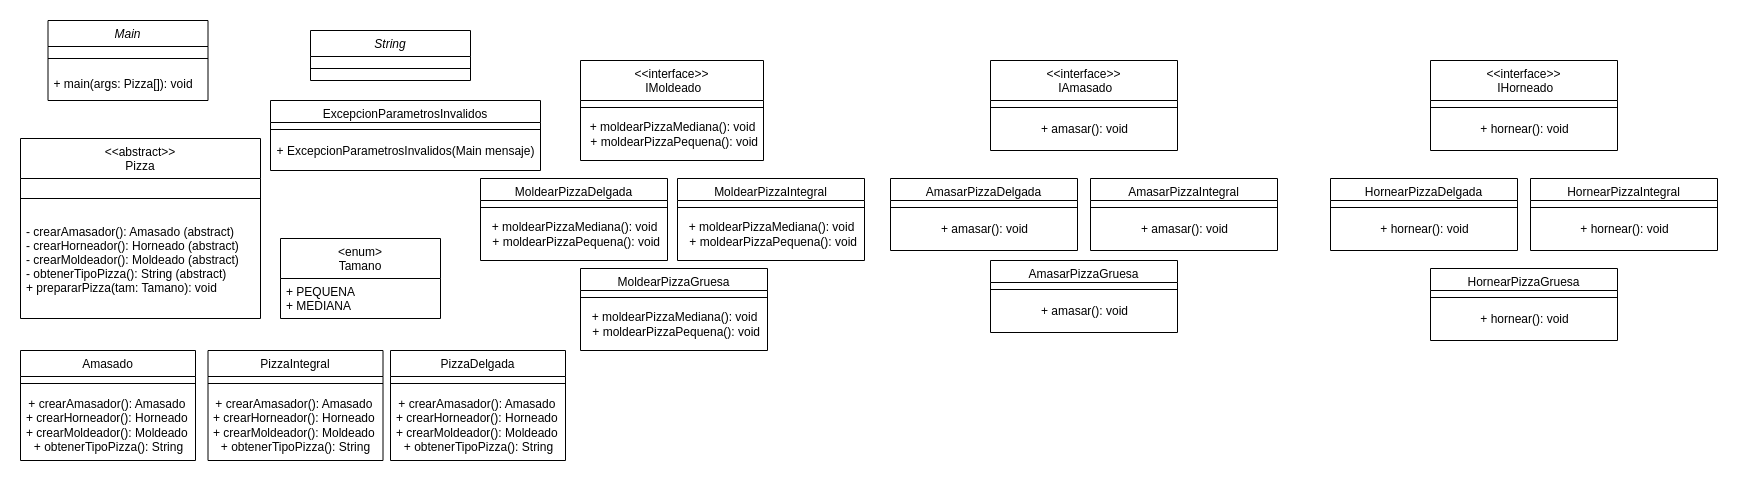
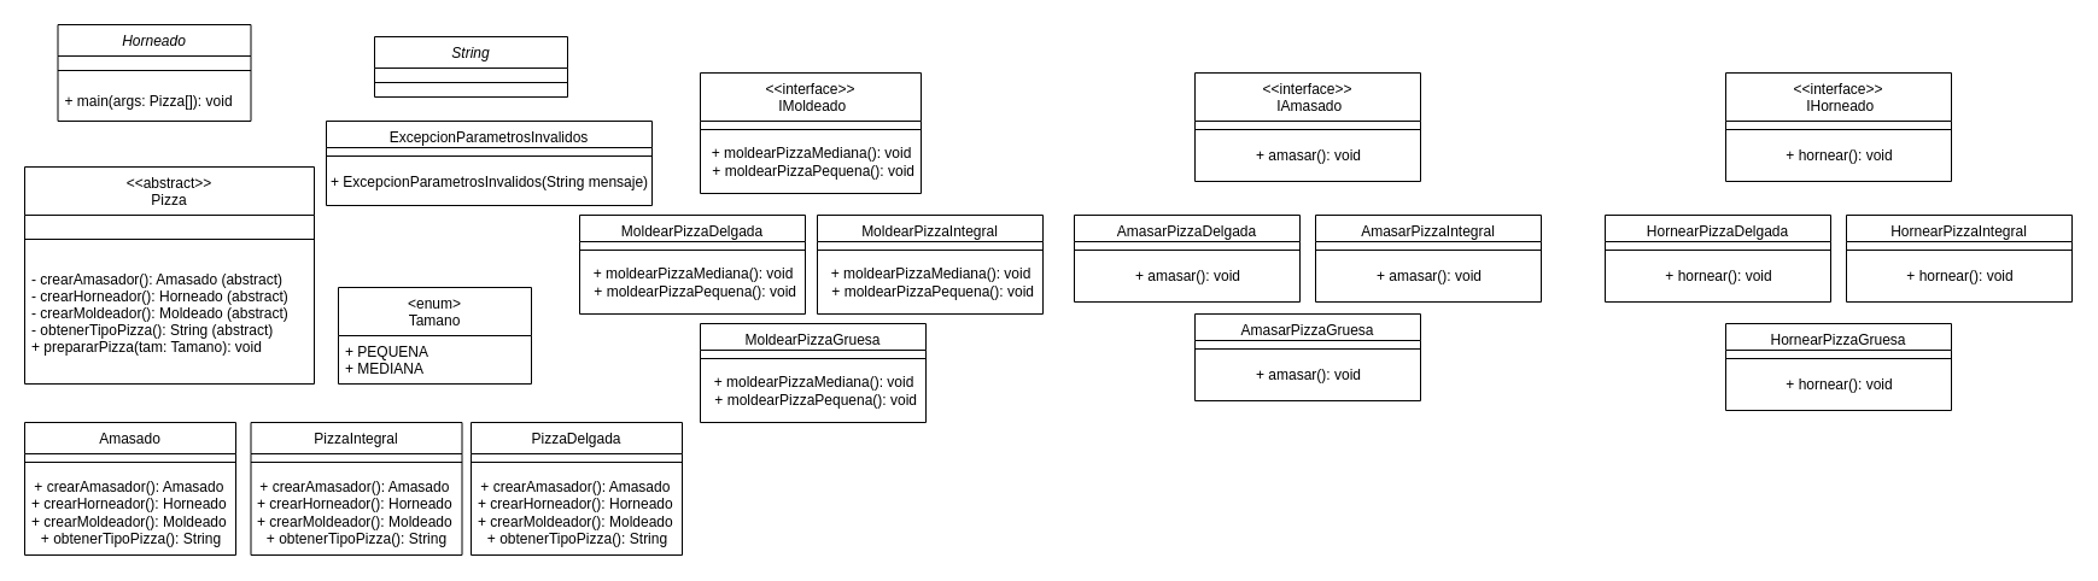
  <mxCell id="0" />
  <mxCell id="1" parent="0" />
- <mxCell id="2" value="Main" style="swimlane;fontStyle=2;align=center;verticalAlign=top;childLayout=stackLayout;horizontal=1;startSize=26;horizontalStack=0;resizeParent=1;resizeLast=0;collapsible=1;marginBottom=0;rounded=0;shadow=0;strokeWidth=1;" parent="1" vertex="1"><mxGeometry x="47.5" y="20" width="160" height="80" as="geometry"><mxRectangle x="230" y="140" width="160" height="26" as="alternateBounds" /></mxGeometry></mxCell>
+ <mxCell id="2" value="Horneado" style="swimlane;fontStyle=2;align=center;verticalAlign=top;childLayout=stackLayout;horizontal=1;startSize=26;horizontalStack=0;resizeParent=1;resizeLast=0;collapsible=1;marginBottom=0;rounded=0;shadow=0;strokeWidth=1;" parent="1" vertex="1"><mxGeometry x="47.5" y="20" width="160" height="80" as="geometry"><mxRectangle x="230" y="140" width="160" height="26" as="alternateBounds" /></mxGeometry></mxCell>
  <mxCell id="3" value="" style="line;html=1;strokeWidth=1;align=left;verticalAlign=middle;spacingTop=-1;spacingLeft=3;spacingRight=3;rotatable=0;labelPosition=right;points=[];portConstraint=eastwest;" parent="2" vertex="1"><mxGeometry y="26" width="160" height="24" as="geometry" /></mxCell>
  <mxCell id="4" value=" + main(args: Pizza[]): void" style="text;align=left;verticalAlign=top;spacingLeft=4;spacingRight=4;overflow=hidden;rotatable=0;points=[[0,0.5],[1,0.5]];portConstraint=eastwest;" parent="2" vertex="1"><mxGeometry y="50" width="160" height="30" as="geometry" /></mxCell>
  <mxCell id="5" value="&lt;&lt;abstract&gt;&gt;&#10;Pizza" style="swimlane;fontStyle=0;align=center;verticalAlign=top;childLayout=stackLayout;horizontal=1;startSize=40;horizontalStack=0;resizeParent=1;resizeLast=0;collapsible=1;marginBottom=0;rounded=0;shadow=0;strokeWidth=1;" parent="1" vertex="1"><mxGeometry x="20" y="138" width="240" height="180" as="geometry"><mxRectangle x="130" y="380" width="160" height="26" as="alternateBounds" /></mxGeometry></mxCell>
  <mxCell id="6" value="" style="line;html=1;strokeWidth=1;align=left;verticalAlign=middle;spacingTop=-1;spacingLeft=3;spacingRight=3;rotatable=0;labelPosition=right;points=[];portConstraint=eastwest;" parent="5" vertex="1"><mxGeometry y="40" width="240" height="40" as="geometry" /></mxCell>
  <mxCell id="7" value="- crearAmasador(): Amasado (abstract) &#10;- crearHorneador(): Horneado (abstract) &#10;- crearMoldeador(): Moldeado (abstract) &#10;- obtenerTipoPizza(): String (abstract) &#10;+ prepararPizza(tam: Tamano): void" style="text;align=left;verticalAlign=top;spacingLeft=4;spacingRight=4;overflow=hidden;rotatable=0;points=[[0,0.5],[1,0.5]];portConstraint=eastwest;fontStyle=0" parent="5" vertex="1"><mxGeometry y="80" width="240" height="100" as="geometry" /></mxCell>
  <mxCell id="8" value="PizzaDelgada" style="swimlane;fontStyle=0;align=center;verticalAlign=top;childLayout=stackLayout;horizontal=1;startSize=26;horizontalStack=0;resizeParent=1;resizeLast=0;collapsible=1;marginBottom=0;rounded=0;shadow=0;strokeWidth=1;" parent="1" vertex="1"><mxGeometry x="390" y="350" width="175" height="110" as="geometry"><mxRectangle x="340" y="380" width="170" height="26" as="alternateBounds" /></mxGeometry></mxCell>
  <mxCell id="9" value="" style="line;html=1;strokeWidth=1;align=left;verticalAlign=middle;spacingTop=-1;spacingLeft=3;spacingRight=3;rotatable=0;labelPosition=right;points=[];portConstraint=eastwest;" parent="8" vertex="1"><mxGeometry y="26" width="175" height="14" as="geometry" /></mxCell>
  <mxCell id="10" value="+ crearAmasador(): Amasado&amp;nbsp;&lt;br&gt;+ crearHorneador(): Horneado&amp;nbsp;&lt;br&gt;+ crearMoldeador(): Moldeado&amp;nbsp;&lt;br&gt;+ obtenerTipoPizza(): String" style="text;html=1;align=center;verticalAlign=middle;resizable=0;points=[];autosize=1;strokeColor=none;fillColor=none;" vertex="1" parent="8"><mxGeometry y="40" width="175" height="70" as="geometry" /></mxCell>
  <mxCell id="11" value="&lt;enum&gt;&#10;Tamano" style="swimlane;fontStyle=0;align=center;verticalAlign=top;childLayout=stackLayout;horizontal=1;startSize=40;horizontalStack=0;resizeParent=1;resizeLast=0;collapsible=1;marginBottom=0;rounded=0;shadow=0;strokeWidth=1;" parent="1" vertex="1"><mxGeometry x="280" y="238" width="160" height="80" as="geometry"><mxRectangle x="550" y="140" width="160" height="26" as="alternateBounds" /></mxGeometry></mxCell>
  <mxCell id="12" value="+ PEQUENA &#10;+ MEDIANA" style="text;align=left;verticalAlign=top;spacingLeft=4;spacingRight=4;overflow=hidden;rotatable=0;points=[[0,0.5],[1,0.5]];portConstraint=eastwest;" parent="11" vertex="1"><mxGeometry y="40" width="160" height="40" as="geometry" /></mxCell>
  <mxCell id="13" value="Amasado" style="swimlane;fontStyle=0;align=center;verticalAlign=top;childLayout=stackLayout;horizontal=1;startSize=26;horizontalStack=0;resizeParent=1;resizeLast=0;collapsible=1;marginBottom=0;rounded=0;shadow=0;strokeWidth=1;" vertex="1" parent="1"><mxGeometry x="20" y="350" width="175" height="110" as="geometry"><mxRectangle x="340" y="380" width="170" height="26" as="alternateBounds" /></mxGeometry></mxCell>
  <mxCell id="14" value="" style="line;html=1;strokeWidth=1;align=left;verticalAlign=middle;spacingTop=-1;spacingLeft=3;spacingRight=3;rotatable=0;labelPosition=right;points=[];portConstraint=eastwest;" vertex="1" parent="13"><mxGeometry y="26" width="175" height="14" as="geometry" /></mxCell>
  <mxCell id="15" value="+ crearAmasador(): Amasado&amp;nbsp;&lt;br&gt;+ crearHorneador(): Horneado&amp;nbsp;&lt;br&gt;+ crearMoldeador(): Moldeado&amp;nbsp;&lt;br&gt;+ obtenerTipoPizza(): String" style="text;html=1;align=center;verticalAlign=middle;resizable=0;points=[];autosize=1;strokeColor=none;fillColor=none;" vertex="1" parent="13"><mxGeometry y="40" width="175" height="70" as="geometry" /></mxCell>
  <mxCell id="16" value="PizzaIntegral" style="swimlane;fontStyle=0;align=center;verticalAlign=top;childLayout=stackLayout;horizontal=1;startSize=26;horizontalStack=0;resizeParent=1;resizeLast=0;collapsible=1;marginBottom=0;rounded=0;shadow=0;strokeWidth=1;" vertex="1" parent="1"><mxGeometry x="207.5" y="350" width="175" height="110" as="geometry"><mxRectangle x="340" y="380" width="170" height="26" as="alternateBounds" /></mxGeometry></mxCell>
  <mxCell id="17" value="" style="line;html=1;strokeWidth=1;align=left;verticalAlign=middle;spacingTop=-1;spacingLeft=3;spacingRight=3;rotatable=0;labelPosition=right;points=[];portConstraint=eastwest;" vertex="1" parent="16"><mxGeometry y="26" width="175" height="14" as="geometry" /></mxCell>
  <mxCell id="18" value="+ crearAmasador(): Amasado&amp;nbsp;&lt;br&gt;+ crearHorneador(): Horneado&amp;nbsp;&lt;br&gt;+ crearMoldeador(): Moldeado&amp;nbsp;&lt;br&gt;+ obtenerTipoPizza(): String" style="text;html=1;align=center;verticalAlign=middle;resizable=0;points=[];autosize=1;strokeColor=none;fillColor=none;" vertex="1" parent="16"><mxGeometry y="40" width="175" height="70" as="geometry" /></mxCell>
  <mxCell id="19" value="&lt;&lt;interface&gt;&gt;&#10; IMoldeado " style="swimlane;fontStyle=0;align=center;verticalAlign=top;childLayout=stackLayout;horizontal=1;startSize=40;horizontalStack=0;resizeParent=1;resizeLast=0;collapsible=1;marginBottom=0;rounded=0;shadow=0;strokeWidth=1;" vertex="1" parent="1"><mxGeometry x="580" y="60" width="183" height="100" as="geometry"><mxRectangle x="340" y="380" width="170" height="26" as="alternateBounds" /></mxGeometry></mxCell>
  <mxCell id="20" value="" style="line;html=1;strokeWidth=1;align=left;verticalAlign=middle;spacingTop=-1;spacingLeft=3;spacingRight=3;rotatable=0;labelPosition=right;points=[];portConstraint=eastwest;" vertex="1" parent="19"><mxGeometry y="40" width="183" height="14" as="geometry" /></mxCell>
  <mxCell id="21" value="+ moldearPizzaMediana(): void&lt;div&gt;&amp;nbsp;+ moldearPizzaPequena(): void&lt;/div&gt;" style="text;html=1;align=center;verticalAlign=middle;resizable=0;points=[];autosize=1;strokeColor=none;fillColor=none;" vertex="1" parent="19"><mxGeometry y="54" width="183" height="40" as="geometry" /></mxCell>
  <mxCell id="22" value="&lt;&lt;interface&gt;&gt;&#10; IAmasado" style="swimlane;fontStyle=0;align=center;verticalAlign=top;childLayout=stackLayout;horizontal=1;startSize=40;horizontalStack=0;resizeParent=1;resizeLast=0;collapsible=1;marginBottom=0;rounded=0;shadow=0;strokeWidth=1;" vertex="1" parent="1"><mxGeometry x="990" y="60" width="187" height="90" as="geometry"><mxRectangle x="340" y="380" width="170" height="26" as="alternateBounds" /></mxGeometry></mxCell>
  <mxCell id="23" value="" style="line;html=1;strokeWidth=1;align=left;verticalAlign=middle;spacingTop=-1;spacingLeft=3;spacingRight=3;rotatable=0;labelPosition=right;points=[];portConstraint=eastwest;" vertex="1" parent="22"><mxGeometry y="40" width="187" height="14" as="geometry" /></mxCell>
  <mxCell id="24" value="+ amasar(): void" style="text;html=1;align=center;verticalAlign=middle;resizable=0;points=[];autosize=1;strokeColor=none;fillColor=none;" vertex="1" parent="22"><mxGeometry y="54" width="187" height="30" as="geometry" /></mxCell>
  <mxCell id="25" value="&lt;&lt;interface&gt;&gt;&#10; IHorneado" style="swimlane;fontStyle=0;align=center;verticalAlign=top;childLayout=stackLayout;horizontal=1;startSize=40;horizontalStack=0;resizeParent=1;resizeLast=0;collapsible=1;marginBottom=0;rounded=0;shadow=0;strokeWidth=1;" vertex="1" parent="1"><mxGeometry x="1430" y="60" width="187" height="90" as="geometry"><mxRectangle x="340" y="380" width="170" height="26" as="alternateBounds" /></mxGeometry></mxCell>
  <mxCell id="26" value="" style="line;html=1;strokeWidth=1;align=left;verticalAlign=middle;spacingTop=-1;spacingLeft=3;spacingRight=3;rotatable=0;labelPosition=right;points=[];portConstraint=eastwest;" vertex="1" parent="25"><mxGeometry y="40" width="187" height="14" as="geometry" /></mxCell>
  <mxCell id="27" value="+ hornear(): void" style="text;html=1;align=center;verticalAlign=middle;resizable=0;points=[];autosize=1;strokeColor=none;fillColor=none;" vertex="1" parent="25"><mxGeometry y="54" width="187" height="30" as="geometry" /></mxCell>
  <mxCell id="28" value="MoldearPizzaDelgada " style="swimlane;fontStyle=0;align=center;verticalAlign=top;childLayout=stackLayout;horizontal=1;startSize=22;horizontalStack=0;resizeParent=1;resizeLast=0;collapsible=1;marginBottom=0;rounded=0;shadow=0;strokeWidth=1;" vertex="1" parent="1"><mxGeometry x="480" y="178" width="187" height="82" as="geometry"><mxRectangle x="340" y="380" width="170" height="26" as="alternateBounds" /></mxGeometry></mxCell>
  <mxCell id="29" value="" style="line;html=1;strokeWidth=1;align=left;verticalAlign=middle;spacingTop=-1;spacingLeft=3;spacingRight=3;rotatable=0;labelPosition=right;points=[];portConstraint=eastwest;" vertex="1" parent="28"><mxGeometry y="22" width="187" height="14" as="geometry" /></mxCell>
  <mxCell id="30" value="+ moldearPizzaMediana(): void&lt;div&gt;&amp;nbsp;+ moldearPizzaPequena(): void&lt;br&gt;&lt;/div&gt;" style="text;html=1;align=center;verticalAlign=middle;resizable=0;points=[];autosize=1;strokeColor=none;fillColor=none;" vertex="1" parent="28"><mxGeometry y="36" width="187" height="40" as="geometry" /></mxCell>
  <mxCell id="31" value="MoldearPizzaIntegral" style="swimlane;fontStyle=0;align=center;verticalAlign=top;childLayout=stackLayout;horizontal=1;startSize=22;horizontalStack=0;resizeParent=1;resizeLast=0;collapsible=1;marginBottom=0;rounded=0;shadow=0;strokeWidth=1;" vertex="1" parent="1"><mxGeometry x="677" y="178" width="187" height="82" as="geometry"><mxRectangle x="340" y="380" width="170" height="26" as="alternateBounds" /></mxGeometry></mxCell>
  <mxCell id="32" value="" style="line;html=1;strokeWidth=1;align=left;verticalAlign=middle;spacingTop=-1;spacingLeft=3;spacingRight=3;rotatable=0;labelPosition=right;points=[];portConstraint=eastwest;" vertex="1" parent="31"><mxGeometry y="22" width="187" height="14" as="geometry" /></mxCell>
  <mxCell id="33" value="+ moldearPizzaMediana(): void&lt;div&gt;&amp;nbsp;+ moldearPizzaPequena(): void&lt;br&gt;&lt;/div&gt;" style="text;html=1;align=center;verticalAlign=middle;resizable=0;points=[];autosize=1;strokeColor=none;fillColor=none;" vertex="1" parent="31"><mxGeometry y="36" width="187" height="40" as="geometry" /></mxCell>
  <mxCell id="34" value="MoldearPizzaGruesa" style="swimlane;fontStyle=0;align=center;verticalAlign=top;childLayout=stackLayout;horizontal=1;startSize=22;horizontalStack=0;resizeParent=1;resizeLast=0;collapsible=1;marginBottom=0;rounded=0;shadow=0;strokeWidth=1;" vertex="1" parent="1"><mxGeometry x="580" y="268" width="187" height="82" as="geometry"><mxRectangle x="340" y="380" width="170" height="26" as="alternateBounds" /></mxGeometry></mxCell>
  <mxCell id="35" value="" style="line;html=1;strokeWidth=1;align=left;verticalAlign=middle;spacingTop=-1;spacingLeft=3;spacingRight=3;rotatable=0;labelPosition=right;points=[];portConstraint=eastwest;" vertex="1" parent="34"><mxGeometry y="22" width="187" height="14" as="geometry" /></mxCell>
  <mxCell id="36" value="+ moldearPizzaMediana(): void&lt;div&gt;&amp;nbsp;+ moldearPizzaPequena(): void&lt;br&gt;&lt;/div&gt;" style="text;html=1;align=center;verticalAlign=middle;resizable=0;points=[];autosize=1;strokeColor=none;fillColor=none;" vertex="1" parent="34"><mxGeometry y="36" width="187" height="40" as="geometry" /></mxCell>
  <mxCell id="37" value="AmasarPizzaDelgada" style="swimlane;fontStyle=0;align=center;verticalAlign=top;childLayout=stackLayout;horizontal=1;startSize=22;horizontalStack=0;resizeParent=1;resizeLast=0;collapsible=1;marginBottom=0;rounded=0;shadow=0;strokeWidth=1;" vertex="1" parent="1"><mxGeometry x="890" y="178" width="187" height="72" as="geometry"><mxRectangle x="340" y="380" width="170" height="26" as="alternateBounds" /></mxGeometry></mxCell>
  <mxCell id="38" value="" style="line;html=1;strokeWidth=1;align=left;verticalAlign=middle;spacingTop=-1;spacingLeft=3;spacingRight=3;rotatable=0;labelPosition=right;points=[];portConstraint=eastwest;" vertex="1" parent="37"><mxGeometry y="22" width="187" height="14" as="geometry" /></mxCell>
  <mxCell id="39" value="+ amasar(): void" style="text;html=1;align=center;verticalAlign=middle;resizable=0;points=[];autosize=1;strokeColor=none;fillColor=none;" vertex="1" parent="37"><mxGeometry y="36" width="187" height="30" as="geometry" /></mxCell>
  <mxCell id="40" value="AmasarPizzaIntegral" style="swimlane;fontStyle=0;align=center;verticalAlign=top;childLayout=stackLayout;horizontal=1;startSize=22;horizontalStack=0;resizeParent=1;resizeLast=0;collapsible=1;marginBottom=0;rounded=0;shadow=0;strokeWidth=1;" vertex="1" parent="1"><mxGeometry x="1090" y="178" width="187" height="72" as="geometry"><mxRectangle x="340" y="380" width="170" height="26" as="alternateBounds" /></mxGeometry></mxCell>
  <mxCell id="41" value="" style="line;html=1;strokeWidth=1;align=left;verticalAlign=middle;spacingTop=-1;spacingLeft=3;spacingRight=3;rotatable=0;labelPosition=right;points=[];portConstraint=eastwest;" vertex="1" parent="40"><mxGeometry y="22" width="187" height="14" as="geometry" /></mxCell>
  <mxCell id="42" value="+ amasar(): void" style="text;html=1;align=center;verticalAlign=middle;resizable=0;points=[];autosize=1;strokeColor=none;fillColor=none;" vertex="1" parent="40"><mxGeometry y="36" width="187" height="30" as="geometry" /></mxCell>
  <mxCell id="43" value="AmasarPizzaGruesa" style="swimlane;fontStyle=0;align=center;verticalAlign=top;childLayout=stackLayout;horizontal=1;startSize=22;horizontalStack=0;resizeParent=1;resizeLast=0;collapsible=1;marginBottom=0;rounded=0;shadow=0;strokeWidth=1;" vertex="1" parent="1"><mxGeometry x="990" y="260" width="187" height="72" as="geometry"><mxRectangle x="340" y="380" width="170" height="26" as="alternateBounds" /></mxGeometry></mxCell>
  <mxCell id="44" value="" style="line;html=1;strokeWidth=1;align=left;verticalAlign=middle;spacingTop=-1;spacingLeft=3;spacingRight=3;rotatable=0;labelPosition=right;points=[];portConstraint=eastwest;" vertex="1" parent="43"><mxGeometry y="22" width="187" height="14" as="geometry" /></mxCell>
  <mxCell id="45" value="+ amasar(): void" style="text;html=1;align=center;verticalAlign=middle;resizable=0;points=[];autosize=1;strokeColor=none;fillColor=none;" vertex="1" parent="43"><mxGeometry y="36" width="187" height="30" as="geometry" /></mxCell>
  <mxCell id="46" value="HornearPizzaDelgada" style="swimlane;fontStyle=0;align=center;verticalAlign=top;childLayout=stackLayout;horizontal=1;startSize=22;horizontalStack=0;resizeParent=1;resizeLast=0;collapsible=1;marginBottom=0;rounded=0;shadow=0;strokeWidth=1;" vertex="1" parent="1"><mxGeometry x="1330" y="178" width="187" height="72" as="geometry"><mxRectangle x="340" y="380" width="170" height="26" as="alternateBounds" /></mxGeometry></mxCell>
  <mxCell id="47" value="" style="line;html=1;strokeWidth=1;align=left;verticalAlign=middle;spacingTop=-1;spacingLeft=3;spacingRight=3;rotatable=0;labelPosition=right;points=[];portConstraint=eastwest;" vertex="1" parent="46"><mxGeometry y="22" width="187" height="14" as="geometry" /></mxCell>
  <mxCell id="48" value="+ hornear(): void" style="text;html=1;align=center;verticalAlign=middle;resizable=0;points=[];autosize=1;strokeColor=none;fillColor=none;" vertex="1" parent="46"><mxGeometry y="36" width="187" height="30" as="geometry" /></mxCell>
  <mxCell id="49" value="HornearPizzaIntegral" style="swimlane;fontStyle=0;align=center;verticalAlign=top;childLayout=stackLayout;horizontal=1;startSize=22;horizontalStack=0;resizeParent=1;resizeLast=0;collapsible=1;marginBottom=0;rounded=0;shadow=0;strokeWidth=1;" vertex="1" parent="1"><mxGeometry x="1530" y="178" width="187" height="72" as="geometry"><mxRectangle x="340" y="380" width="170" height="26" as="alternateBounds" /></mxGeometry></mxCell>
  <mxCell id="50" value="" style="line;html=1;strokeWidth=1;align=left;verticalAlign=middle;spacingTop=-1;spacingLeft=3;spacingRight=3;rotatable=0;labelPosition=right;points=[];portConstraint=eastwest;" vertex="1" parent="49"><mxGeometry y="22" width="187" height="14" as="geometry" /></mxCell>
  <mxCell id="51" value="+ hornear(): void" style="text;html=1;align=center;verticalAlign=middle;resizable=0;points=[];autosize=1;strokeColor=none;fillColor=none;" vertex="1" parent="49"><mxGeometry y="36" width="187" height="30" as="geometry" /></mxCell>
  <mxCell id="52" value="HornearPizzaGruesa" style="swimlane;fontStyle=0;align=center;verticalAlign=top;childLayout=stackLayout;horizontal=1;startSize=22;horizontalStack=0;resizeParent=1;resizeLast=0;collapsible=1;marginBottom=0;rounded=0;shadow=0;strokeWidth=1;" vertex="1" parent="1"><mxGeometry x="1430" y="268" width="187" height="72" as="geometry"><mxRectangle x="340" y="380" width="170" height="26" as="alternateBounds" /></mxGeometry></mxCell>
  <mxCell id="53" value="" style="line;html=1;strokeWidth=1;align=left;verticalAlign=middle;spacingTop=-1;spacingLeft=3;spacingRight=3;rotatable=0;labelPosition=right;points=[];portConstraint=eastwest;" vertex="1" parent="52"><mxGeometry y="22" width="187" height="14" as="geometry" /></mxCell>
  <mxCell id="54" value="+ hornear(): void" style="text;html=1;align=center;verticalAlign=middle;resizable=0;points=[];autosize=1;strokeColor=none;fillColor=none;" vertex="1" parent="52"><mxGeometry y="36" width="187" height="30" as="geometry" /></mxCell>
  <mxCell id="55" value="ExcepcionParametrosInvalidos" style="swimlane;fontStyle=0;align=center;verticalAlign=top;childLayout=stackLayout;horizontal=1;startSize=22;horizontalStack=0;resizeParent=1;resizeLast=0;collapsible=1;marginBottom=0;rounded=0;shadow=0;strokeWidth=1;" vertex="1" parent="1"><mxGeometry x="270" y="100" width="270" height="70" as="geometry"><mxRectangle x="340" y="380" width="170" height="26" as="alternateBounds" /></mxGeometry></mxCell>
  <mxCell id="56" value="" style="line;html=1;strokeWidth=1;align=left;verticalAlign=middle;spacingTop=-1;spacingLeft=3;spacingRight=3;rotatable=0;labelPosition=right;points=[];portConstraint=eastwest;" vertex="1" parent="55"><mxGeometry y="22" width="270" height="14" as="geometry" /></mxCell>
- <mxCell id="57" value="+ ExcepcionParametrosInvalidos(Main mensaje)" style="text;html=1;align=center;verticalAlign=middle;resizable=0;points=[];autosize=1;strokeColor=none;fillColor=none;" vertex="1" parent="55"><mxGeometry y="36" width="270" height="30" as="geometry" /></mxCell>
+ <mxCell id="57" value="+ ExcepcionParametrosInvalidos(String mensaje)" style="text;html=1;align=center;verticalAlign=middle;resizable=0;points=[];autosize=1;strokeColor=none;fillColor=none;" vertex="1" parent="55"><mxGeometry y="36" width="270" height="30" as="geometry" /></mxCell>
  <mxCell id="58" value="String" style="swimlane;fontStyle=2;align=center;verticalAlign=top;childLayout=stackLayout;horizontal=1;startSize=26;horizontalStack=0;resizeParent=1;resizeLast=0;collapsible=1;marginBottom=0;rounded=0;shadow=0;strokeWidth=1;" vertex="1" parent="1"><mxGeometry x="310" y="30" width="160" height="50" as="geometry"><mxRectangle x="230" y="140" width="160" height="26" as="alternateBounds" /></mxGeometry></mxCell>
  <mxCell id="59" value="" style="line;html=1;strokeWidth=1;align=left;verticalAlign=middle;spacingTop=-1;spacingLeft=3;spacingRight=3;rotatable=0;labelPosition=right;points=[];portConstraint=eastwest;" vertex="1" parent="58"><mxGeometry y="26" width="160" height="24" as="geometry" /></mxCell>
